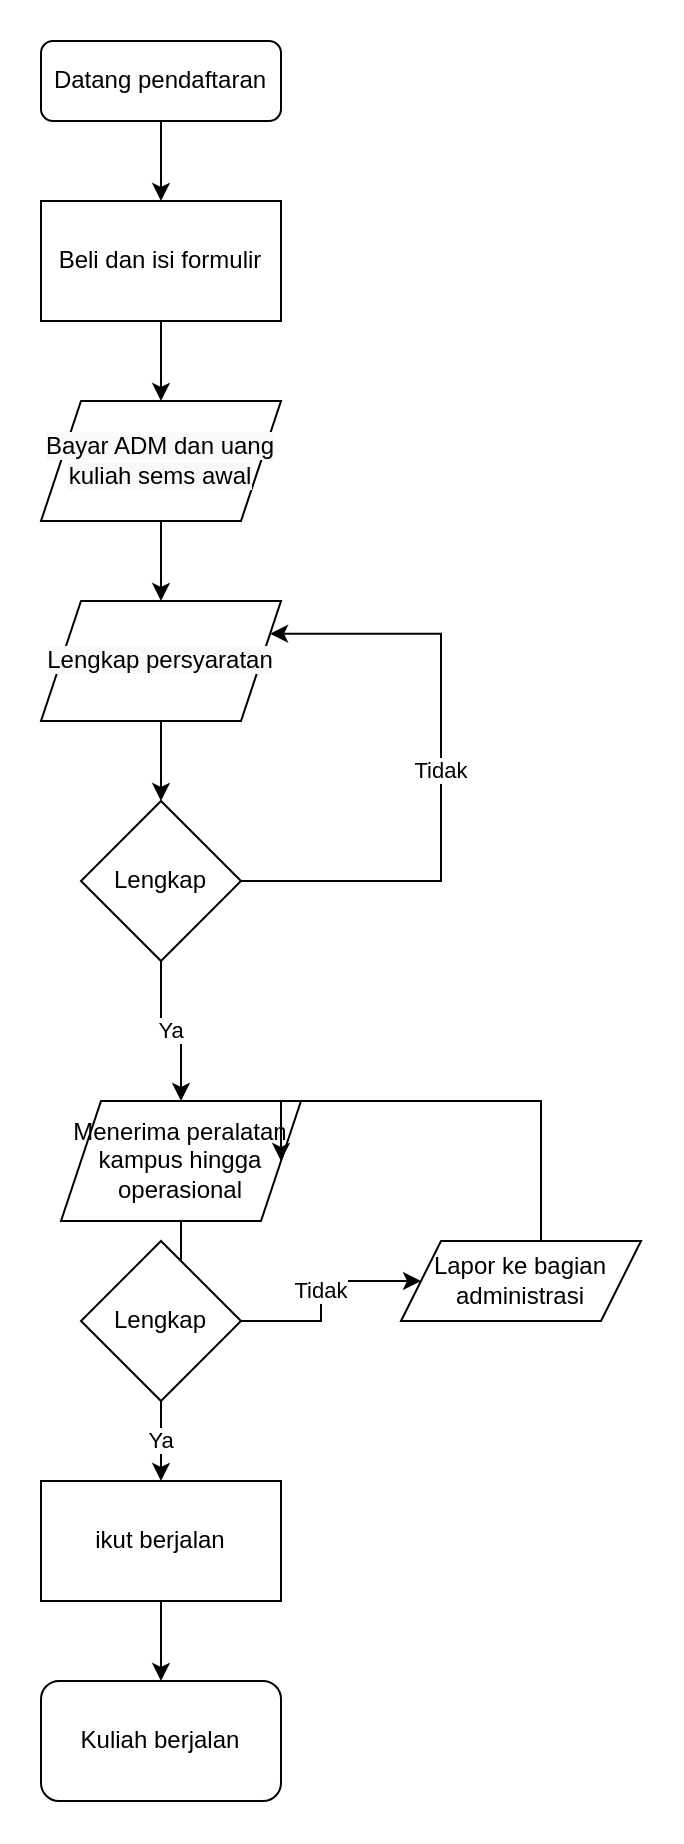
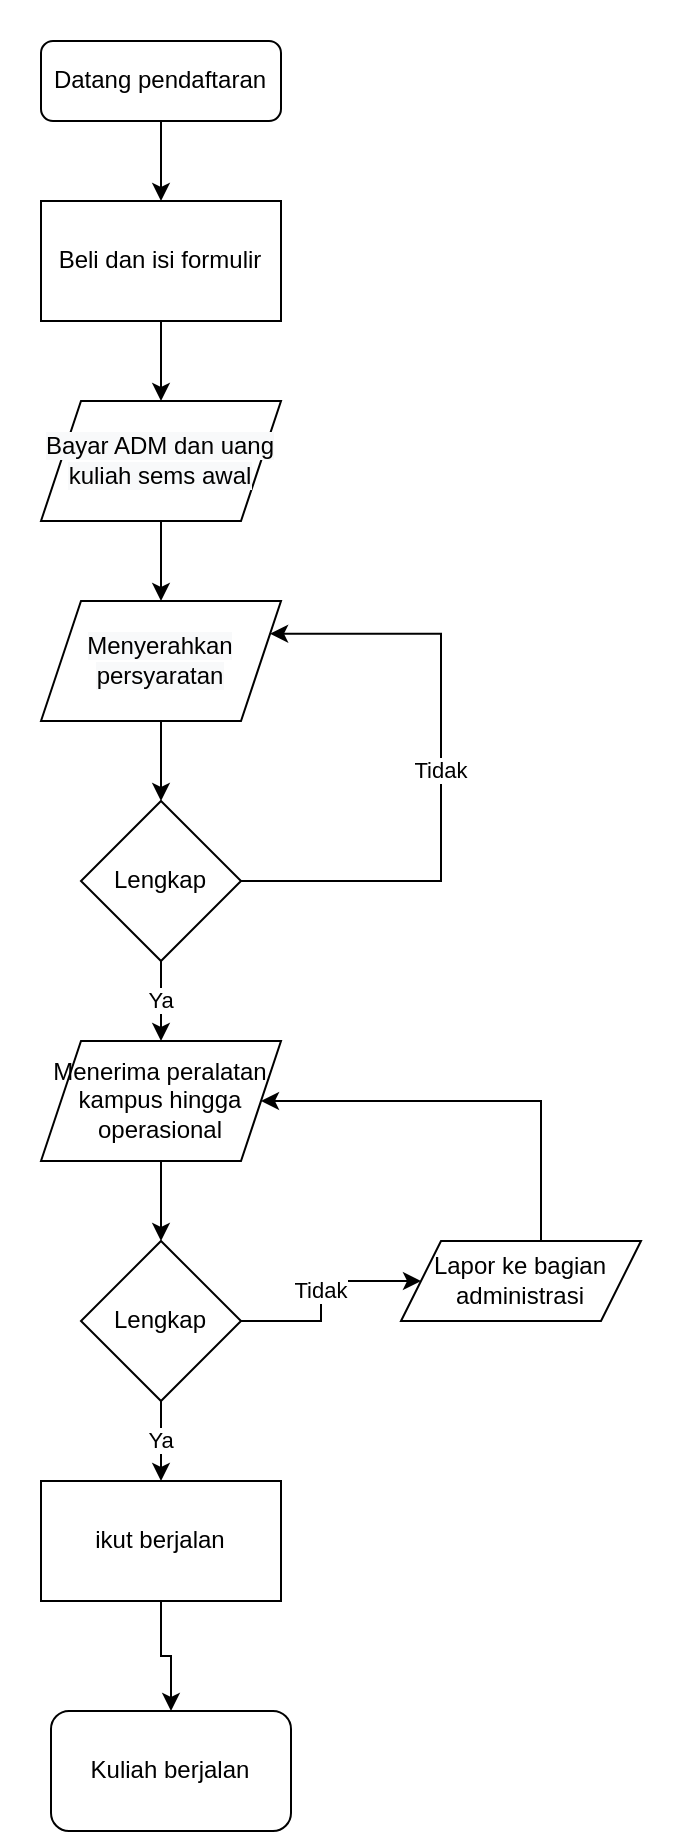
  <mxCell id="0" />
  <mxCell id="1" parent="0" />
  <mxCell id="2" value="" style="edgeStyle=orthogonalEdgeStyle;rounded=0;orthogonalLoop=1;jettySize=auto;html=1;" edge="1" parent="1" source="3" target="5"><mxGeometry relative="1" as="geometry" /></mxCell>
  <mxCell id="3" value="Datang pendaftaran" style="rounded=1;whiteSpace=wrap;html=1;fontSize=12;glass=0;strokeWidth=1;shadow=0;" parent="1" vertex="1"><mxGeometry x="20" y="20" width="120" height="40" as="geometry" /></mxCell>
  <mxCell id="4" value="" style="edgeStyle=orthogonalEdgeStyle;rounded=0;orthogonalLoop=1;jettySize=auto;html=1;" edge="1" parent="1" source="5" target="10"><mxGeometry relative="1" as="geometry" /></mxCell>
  <mxCell id="5" value="Beli dan isi formulir" style="rounded=0;whiteSpace=wrap;html=1;" vertex="1" parent="1"><mxGeometry x="20" y="100" width="120" height="60" as="geometry" /></mxCell>
  <mxCell id="6" value="Ya" style="edgeStyle=orthogonalEdgeStyle;rounded=0;orthogonalLoop=1;jettySize=auto;html=1;" edge="1" parent="1" source="8" target="14"><mxGeometry relative="1" as="geometry" /></mxCell>
  <mxCell id="7" value="Tidak" style="edgeStyle=orthogonalEdgeStyle;rounded=0;orthogonalLoop=1;jettySize=auto;html=1;entryX=1;entryY=0.25;entryDx=0;entryDy=0;" edge="1" parent="1" source="8" target="12"><mxGeometry relative="1" as="geometry"><mxPoint x="240" y="320" as="targetPoint" /><Array as="points"><mxPoint x="220" y="440" /><mxPoint x="220" y="316" /></Array></mxGeometry></mxCell>
  <mxCell id="8" value="Lengkap" style="rhombus;whiteSpace=wrap;html=1;" vertex="1" parent="1"><mxGeometry x="40" y="400" width="80" height="80" as="geometry" /></mxCell>
  <mxCell id="9" value="" style="edgeStyle=orthogonalEdgeStyle;rounded=0;orthogonalLoop=1;jettySize=auto;html=1;" edge="1" parent="1" source="10" target="12"><mxGeometry relative="1" as="geometry" /></mxCell>
  <mxCell id="10" value="&#10;&#10;&lt;span style=&quot;color: rgb(0, 0, 0); font-family: helvetica; font-size: 12px; font-style: normal; font-weight: 400; letter-spacing: normal; text-align: center; text-indent: 0px; text-transform: none; word-spacing: 0px; background-color: rgb(248, 249, 250); display: inline; float: none;&quot;&gt;Bayar ADM dan uang kuliah sems awal&lt;/span&gt;&#10;&#10;" style="shape=parallelogram;perimeter=parallelogramPerimeter;whiteSpace=wrap;html=1;fixedSize=1;" vertex="1" parent="1"><mxGeometry x="20" y="200" width="120" height="60" as="geometry" /></mxCell>
  <mxCell id="11" value="" style="edgeStyle=orthogonalEdgeStyle;rounded=0;orthogonalLoop=1;jettySize=auto;html=1;" edge="1" parent="1" source="12" target="8"><mxGeometry relative="1" as="geometry" /></mxCell>
- <mxCell id="12" value="&#10;&#10;&lt;span style=&quot;color: rgb(0, 0, 0); font-family: helvetica; font-size: 12px; font-style: normal; font-weight: 400; letter-spacing: normal; text-align: center; text-indent: 0px; text-transform: none; word-spacing: 0px; background-color: rgb(248, 249, 250); display: inline; float: none;&quot;&gt;Lengkap persyaratan&lt;/span&gt;&#10;&#10;" style="shape=parallelogram;perimeter=parallelogramPerimeter;whiteSpace=wrap;html=1;fixedSize=1;" vertex="1" parent="1"><mxGeometry x="20" y="300" width="120" height="60" as="geometry" /></mxCell>
+ <mxCell id="12" value="&#10;&#10;&lt;span style=&quot;color: rgb(0, 0, 0); font-family: helvetica; font-size: 12px; font-style: normal; font-weight: 400; letter-spacing: normal; text-align: center; text-indent: 0px; text-transform: none; word-spacing: 0px; background-color: rgb(248, 249, 250); display: inline; float: none;&quot;&gt;Menyerahkan persyaratan&lt;/span&gt;&#10;&#10;" style="shape=parallelogram;perimeter=parallelogramPerimeter;whiteSpace=wrap;html=1;fixedSize=1;" vertex="1" parent="1"><mxGeometry x="20" y="300" width="120" height="60" as="geometry" /></mxCell>
  <mxCell id="13" value="" style="edgeStyle=orthogonalEdgeStyle;rounded=0;orthogonalLoop=1;jettySize=auto;html=1;" edge="1" parent="1" source="14" target="17"><mxGeometry relative="1" as="geometry" /></mxCell>
- <mxCell id="14" value="Menerima peralatan kampus hingga operasional" style="shape=parallelogram;perimeter=parallelogramPerimeter;whiteSpace=wrap;html=1;fixedSize=1;" vertex="1" parent="1"><mxGeometry x="30" y="550" width="120" height="60" as="geometry" /></mxCell>
+ <mxCell id="14" value="Menerima peralatan kampus hingga operasional" style="shape=parallelogram;perimeter=parallelogramPerimeter;whiteSpace=wrap;html=1;fixedSize=1;" vertex="1" parent="1"><mxGeometry x="20" y="520" width="120" height="60" as="geometry" /></mxCell>
  <mxCell id="15" value="Ya" style="edgeStyle=orthogonalEdgeStyle;rounded=0;orthogonalLoop=1;jettySize=auto;html=1;" edge="1" parent="1" source="17" target="21"><mxGeometry relative="1" as="geometry" /></mxCell>
  <mxCell id="16" value="Tidak" style="edgeStyle=orthogonalEdgeStyle;rounded=0;orthogonalLoop=1;jettySize=auto;html=1;entryX=0;entryY=0.5;entryDx=0;entryDy=0;" edge="1" parent="1" source="17" target="19"><mxGeometry relative="1" as="geometry" /></mxCell>
  <mxCell id="17" value="Lengkap" style="rhombus;whiteSpace=wrap;html=1;" vertex="1" parent="1"><mxGeometry x="40" y="620" width="80" height="80" as="geometry" /></mxCell>
  <mxCell id="18" style="edgeStyle=orthogonalEdgeStyle;rounded=0;orthogonalLoop=1;jettySize=auto;html=1;entryX=1;entryY=0.5;entryDx=0;entryDy=0;" edge="1" parent="1" source="19" target="14"><mxGeometry relative="1" as="geometry"><Array as="points"><mxPoint x="270" y="550" /></Array></mxGeometry></mxCell>
  <mxCell id="19" value="Lapor ke bagian administrasi" style="shape=parallelogram;perimeter=parallelogramPerimeter;whiteSpace=wrap;html=1;fixedSize=1;" vertex="1" parent="1"><mxGeometry x="200" y="620" width="120" height="40" as="geometry" /></mxCell>
  <mxCell id="20" value="" style="edgeStyle=orthogonalEdgeStyle;rounded=0;orthogonalLoop=1;jettySize=auto;html=1;" edge="1" parent="1" source="21" target="22"><mxGeometry relative="1" as="geometry" /></mxCell>
  <mxCell id="21" value="ikut berjalan" style="rounded=0;whiteSpace=wrap;html=1;" vertex="1" parent="1"><mxGeometry x="20" y="740" width="120" height="60" as="geometry" /></mxCell>
- <mxCell id="22" value="Kuliah berjalan" style="rounded=1;whiteSpace=wrap;html=1;" vertex="1" parent="1"><mxGeometry x="20" y="840" width="120" height="60" as="geometry" /></mxCell>
+ <mxCell id="22" value="Kuliah berjalan" style="rounded=1;whiteSpace=wrap;html=1;" vertex="1" parent="1"><mxGeometry x="25" y="855" width="120" height="60" as="geometry" /></mxCell>
